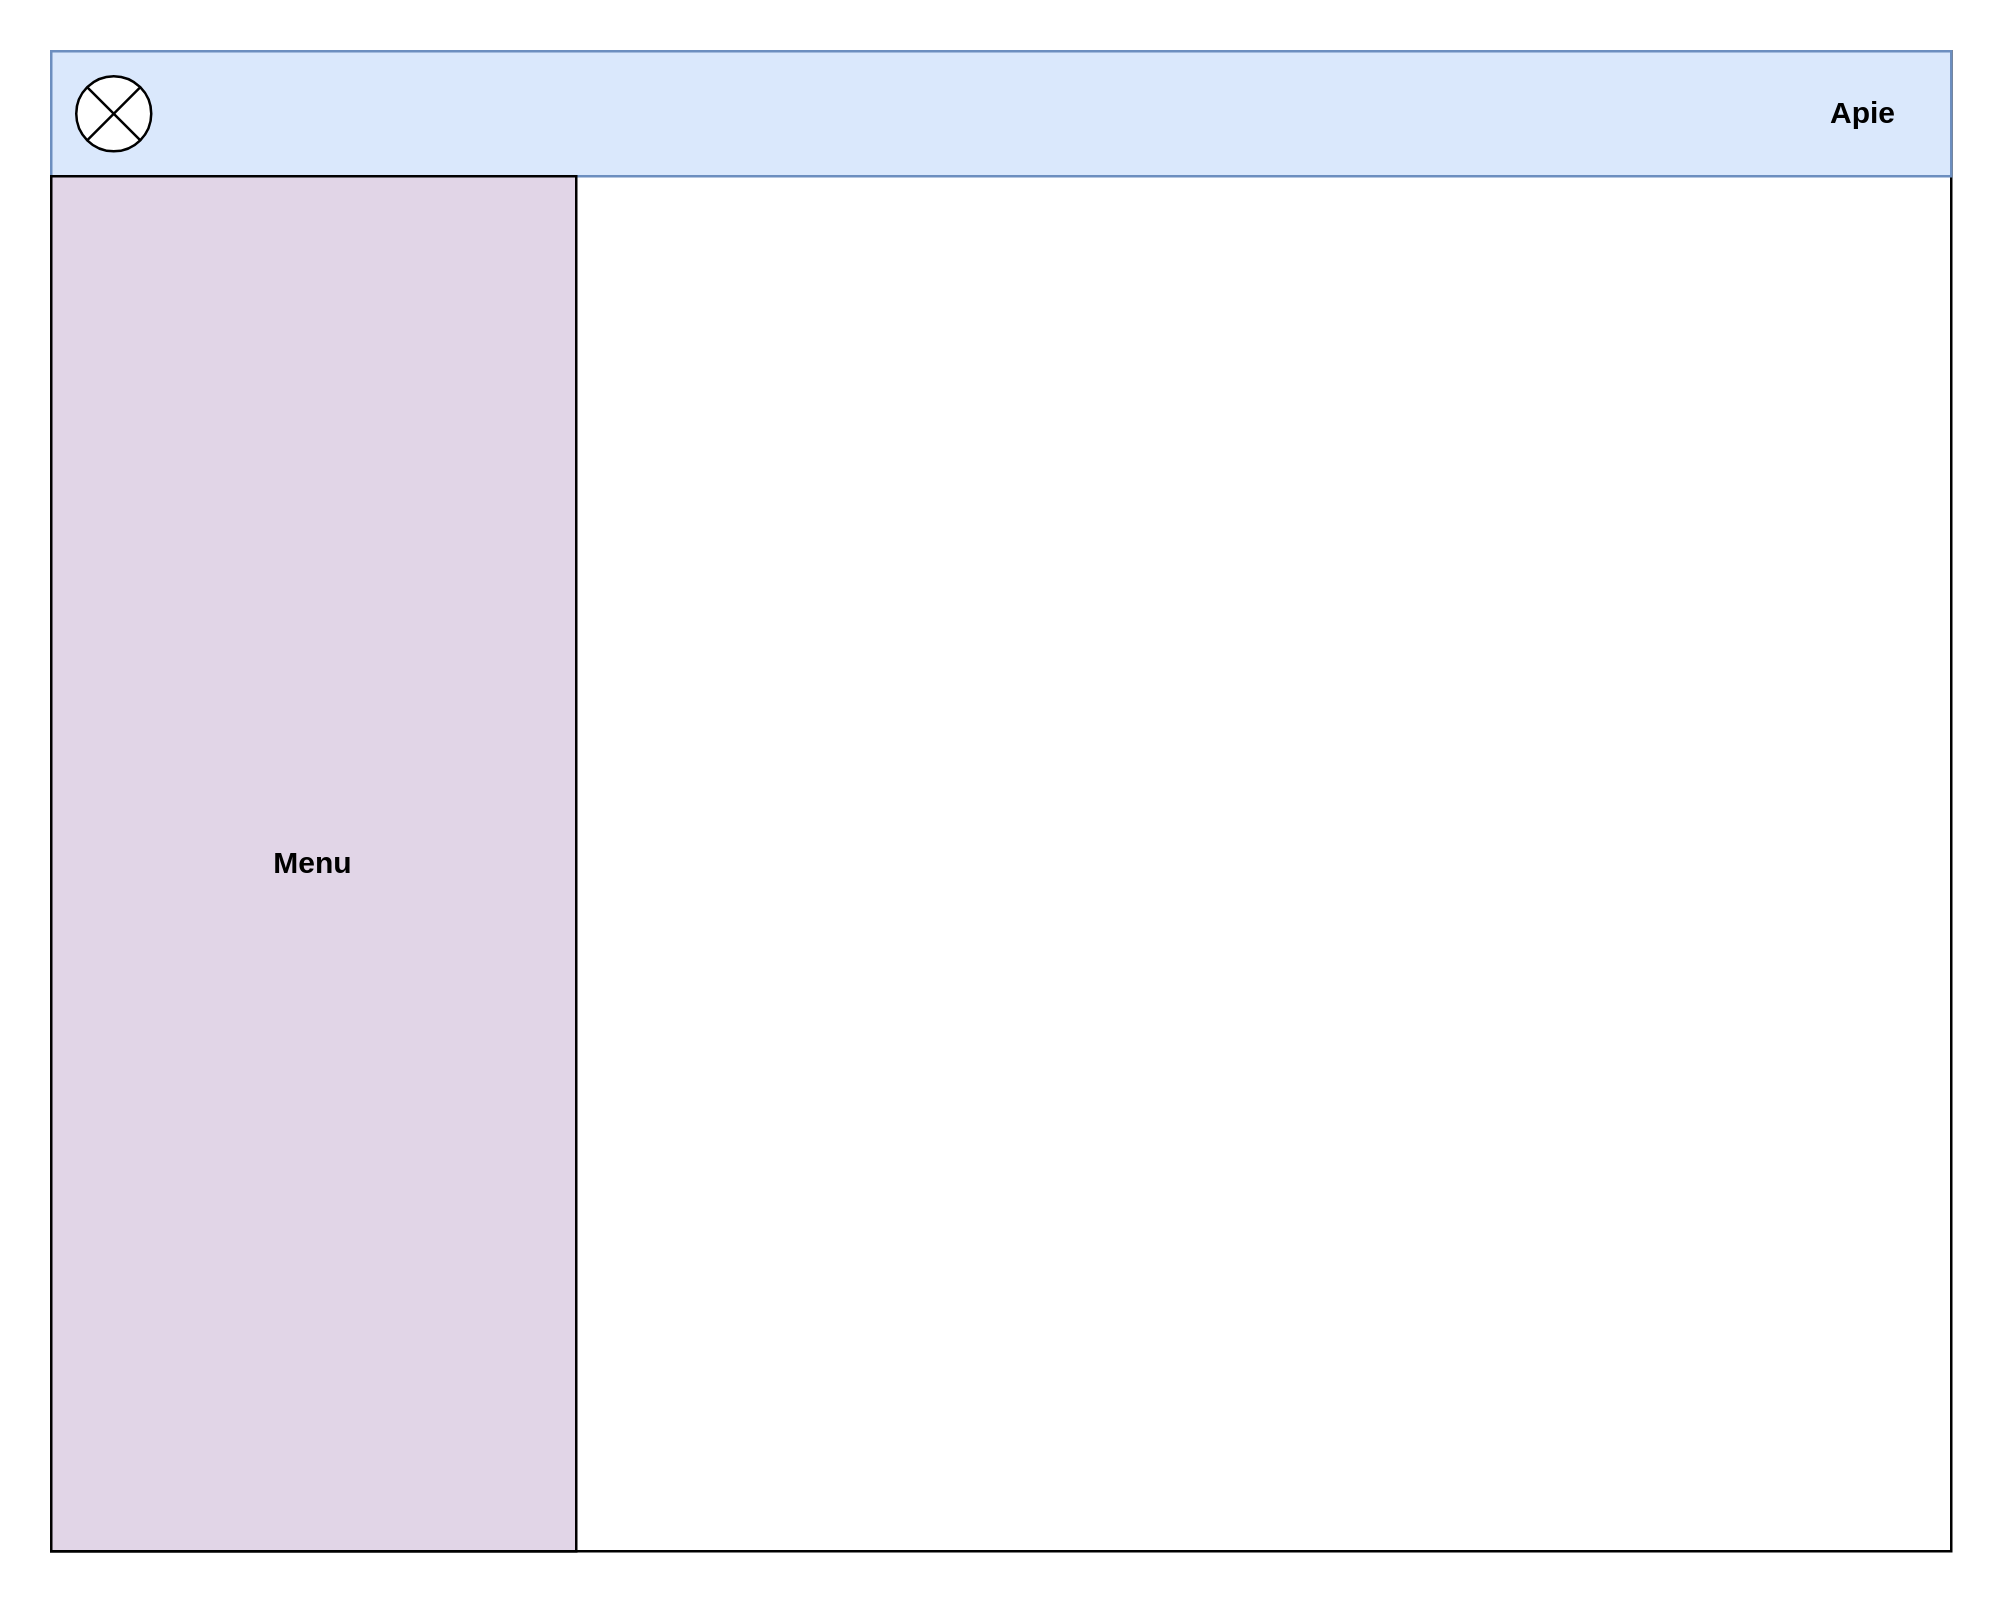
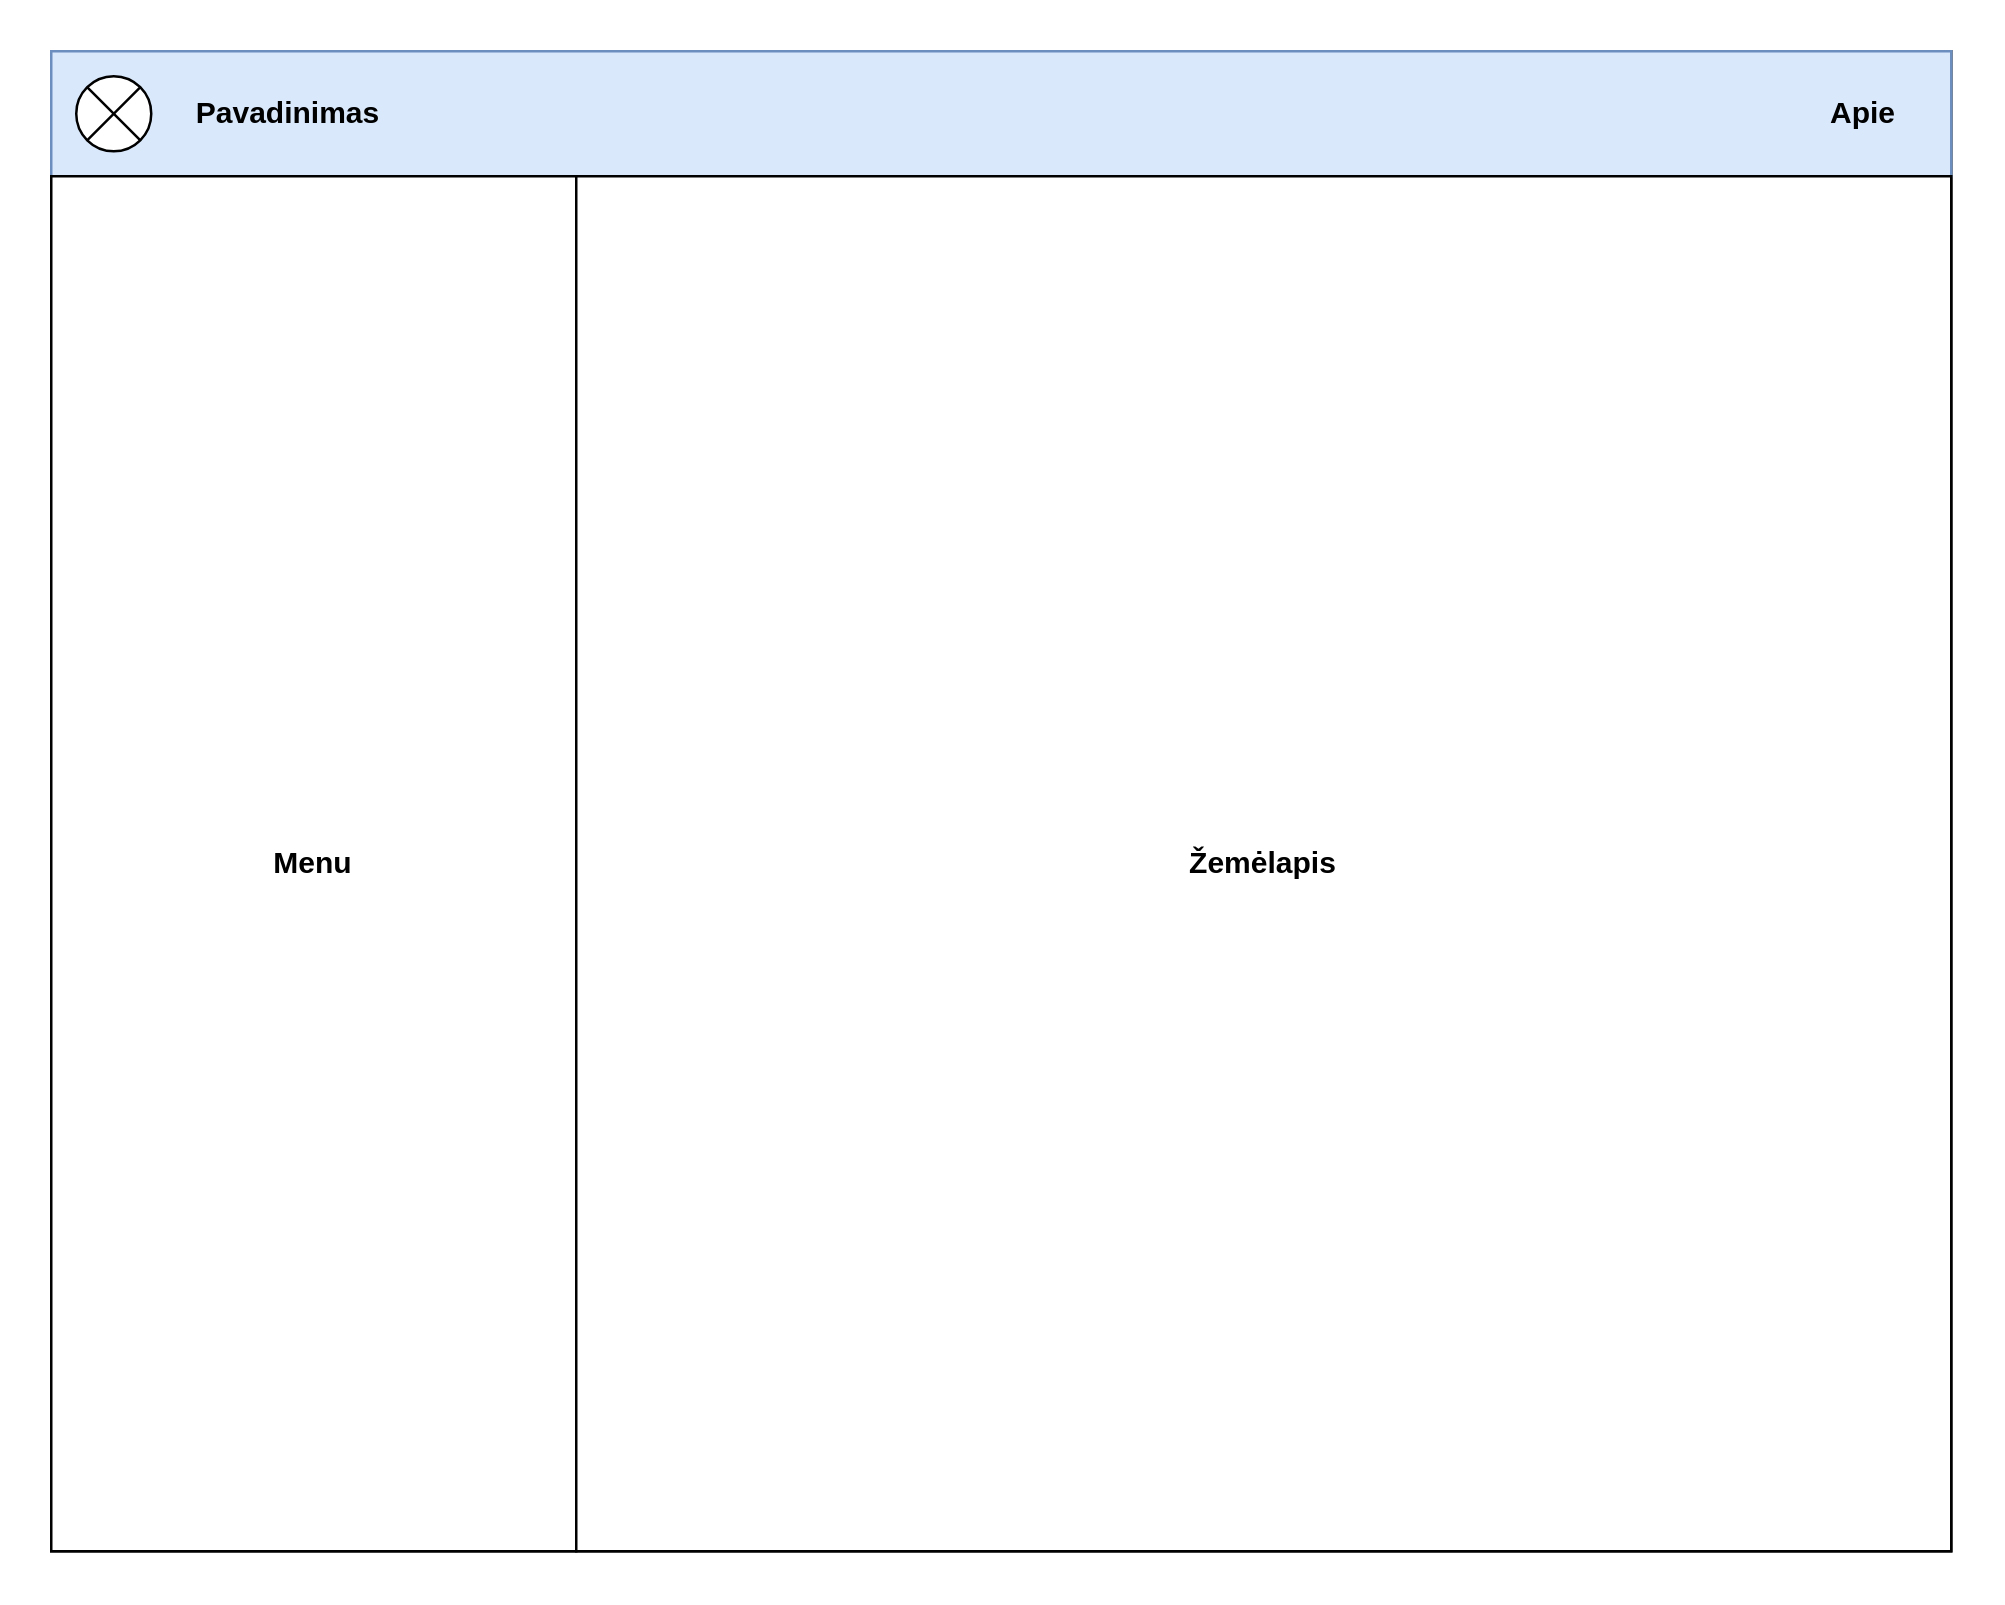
  <mxCell id="0" />
  <mxCell id="1" parent="0" />
  <mxCell id="2" value="" style="rounded=0;whiteSpace=wrap;html=1;" vertex="1" parent="1"><mxGeometry x="20" y="20" width="760" height="600" as="geometry" /></mxCell>
  <mxCell id="3" value="" style="rounded=0;whiteSpace=wrap;html=1;fillColor=#dae8fc;strokeColor=#6c8ebf;" vertex="1" parent="1"><mxGeometry x="20" y="20" width="760" height="50" as="geometry" /></mxCell>
+ <mxCell id="4" value="Pavadinimas" style="text;html=1;align=center;verticalAlign=middle;whiteSpace=wrap;rounded=0;fontStyle=1" vertex="1" parent="1"><mxGeometry x="70" y="30" width="90" height="30" as="geometry" /></mxCell>
  <mxCell id="5" value="" style="shape=sumEllipse;perimeter=ellipsePerimeter;whiteSpace=wrap;html=1;backgroundOutline=1;" vertex="1" parent="1"><mxGeometry x="30" y="30" width="30" height="30" as="geometry" /></mxCell>
  <mxCell id="6" value="Apie" style="text;html=1;align=center;verticalAlign=middle;whiteSpace=wrap;rounded=0;fontStyle=1" vertex="1" parent="1"><mxGeometry x="715" y="30" width="60" height="30" as="geometry" /></mxCell>
- <mxCell id="7" value="Menu" style="rounded=0;whiteSpace=wrap;html=1;fontStyle=1;fillColor=#e1d5e7;" vertex="1" parent="1"><mxGeometry x="20" y="70" width="210" height="550" as="geometry" /></mxCell>
+ <mxCell id="7" value="Menu" style="rounded=0;whiteSpace=wrap;html=1;fontStyle=1" vertex="1" parent="1"><mxGeometry x="20" y="70" width="210" height="550" as="geometry" /></mxCell>
+ <mxCell id="8" value="Žemėlapis" style="rounded=0;whiteSpace=wrap;html=1;fontStyle=1" vertex="1" parent="1"><mxGeometry x="230" y="70" width="550" height="550" as="geometry" /></mxCell>
